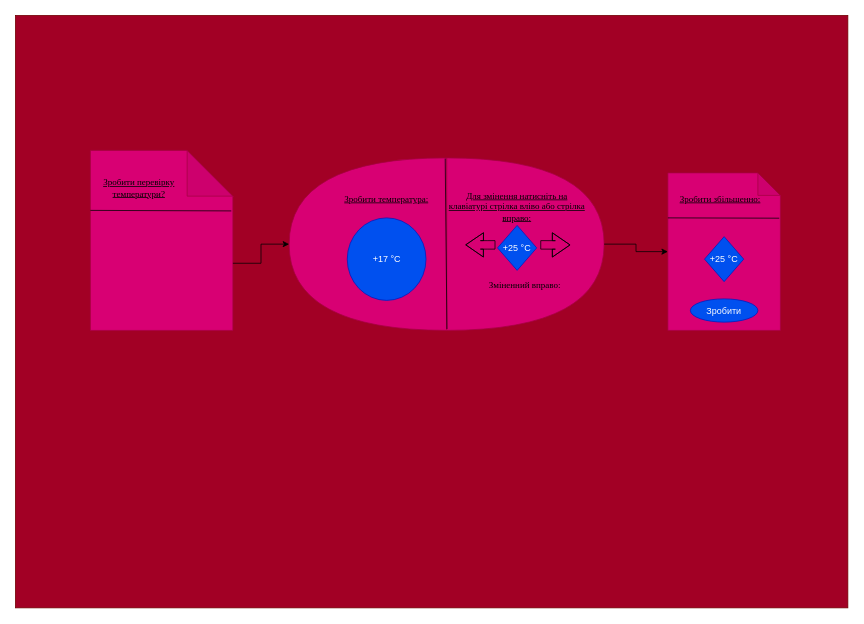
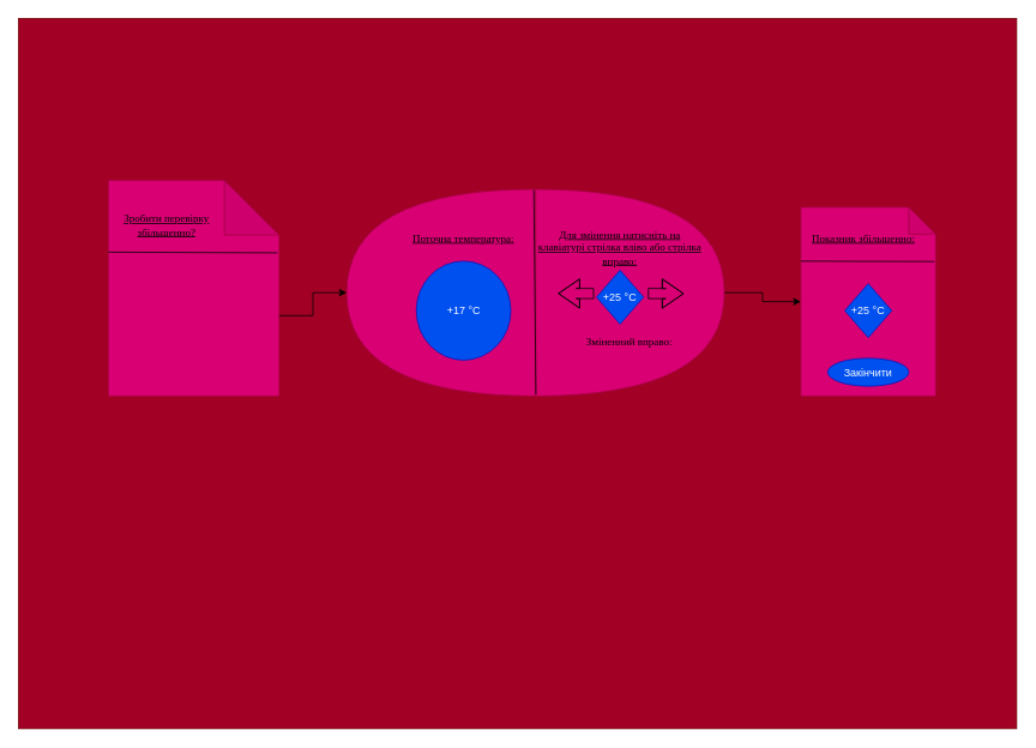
  <mxCell id="0" />
  <mxCell id="1" parent="0" />
  <mxCell id="2" value="" style="rounded=0;whiteSpace=wrap;html=1;fillColor=#a20025;strokeColor=#6F0000;fontColor=#ffffff;" parent="1" vertex="1"><mxGeometry x="20" y="20" width="1110" height="790" as="geometry" /></mxCell>
  <mxCell id="3" value="" style="shape=note;whiteSpace=wrap;html=1;backgroundOutline=1;darkOpacity=0.05;fillColor=#d80073;fontColor=#ffffff;strokeColor=#A50040;size=61;" vertex="1" parent="1"><mxGeometry x="120" y="200" width="190" height="240" as="geometry" /></mxCell>
  <mxCell id="4" value="" style="endArrow=none;html=1;rounded=0;exitX=0;exitY=0.5;exitDx=0;exitDy=0;exitPerimeter=0;entryX=0.989;entryY=0.503;entryDx=0;entryDy=0;entryPerimeter=0;" edge="1" parent="1"><mxGeometry width="50" height="50" relative="1" as="geometry"><mxPoint x="120" y="280" as="sourcePoint" /><mxPoint x="307.91" y="280.72" as="targetPoint" /><Array as="points" /></mxGeometry></mxCell>
- <mxCell id="5" value="&lt;u&gt;Зробити перевірку температури?&lt;/u&gt;" style="text;html=1;strokeColor=none;fillColor=none;align=center;verticalAlign=middle;whiteSpace=wrap;rounded=0;fontFamily=Lucida Console;" vertex="1" parent="1"><mxGeometry x="120" y="220" width="130" height="60" as="geometry" /></mxCell>
+ <mxCell id="5" value="&lt;u&gt;Зробити перевірку збільшенно?&lt;/u&gt;" style="text;html=1;strokeColor=none;fillColor=none;align=center;verticalAlign=middle;whiteSpace=wrap;rounded=0;fontFamily=Lucida Console;" vertex="1" parent="1"><mxGeometry x="120" y="220" width="130" height="60" as="geometry" /></mxCell>
  <mxCell id="6" value="" style="shape=or;whiteSpace=wrap;html=1;fillColor=#d80073;fontColor=#ffffff;strokeColor=#A50040;" vertex="1" parent="1"><mxGeometry x="595" y="210" width="210" height="230" as="geometry" /></mxCell>
  <mxCell id="7" value="" style="shape=or;whiteSpace=wrap;html=1;rotation=-180;fillColor=#d80073;fontColor=#ffffff;strokeColor=#A50040;" vertex="1" parent="1"><mxGeometry x="385" y="210" width="210" height="230" as="geometry" /></mxCell>
  <mxCell id="8" value="" style="endArrow=none;html=1;rounded=0;entryX=-0.009;entryY=0.004;entryDx=0;entryDy=0;entryPerimeter=0;exitX=-0.002;exitY=0.008;exitDx=0;exitDy=0;exitPerimeter=0;" edge="1" parent="1" source="7" target="6"><mxGeometry width="50" height="50" relative="1" as="geometry"><mxPoint x="450" y="350" as="sourcePoint" /><mxPoint x="500" y="300" as="targetPoint" /></mxGeometry></mxCell>
- <mxCell id="9" value="&lt;font face=&quot;Lucida Console&quot;&gt;&lt;u&gt;Зробити температура:&lt;/u&gt;&lt;/font&gt;" style="text;html=1;strokeColor=none;fillColor=none;align=center;verticalAlign=middle;whiteSpace=wrap;rounded=0;" vertex="1" parent="1"><mxGeometry x="440" y="240" width="150" height="50" as="geometry" /></mxCell>
+ <mxCell id="9" value="&lt;font face=&quot;Lucida Console&quot;&gt;&lt;u&gt;Поточна температура:&lt;/u&gt;&lt;/font&gt;" style="text;html=1;strokeColor=none;fillColor=none;align=center;verticalAlign=middle;whiteSpace=wrap;rounded=0;" vertex="1" parent="1"><mxGeometry x="440" y="240" width="150" height="50" as="geometry" /></mxCell>
  <mxCell id="10" value="+17&amp;nbsp;°C" style="ellipse;whiteSpace=wrap;html=1;fillColor=#0050ef;fontColor=#ffffff;strokeColor=#001DBC;" vertex="1" parent="1"><mxGeometry x="462.5" y="290" width="105" height="110" as="geometry" /></mxCell>
  <mxCell id="11" value="&lt;font face=&quot;Lucida Console&quot;&gt;&lt;u&gt;Для змінення натисніть на клавіатурі стрілка вліво або стрілка вправо:&lt;/u&gt;&lt;/font&gt;" style="text;html=1;strokeColor=none;fillColor=none;align=center;verticalAlign=middle;whiteSpace=wrap;rounded=0;" vertex="1" parent="1"><mxGeometry x="594" y="240" width="190" height="70" as="geometry" /></mxCell>
  <mxCell id="12" value="" style="shape=flexArrow;endArrow=classic;html=1;rounded=0;width=11.304;endSize=7.53;exitX=0.595;exitY=0.478;exitDx=0;exitDy=0;exitPerimeter=0;" edge="1" parent="1"><mxGeometry width="50" height="50" relative="1" as="geometry"><mxPoint x="720" y="326" as="sourcePoint" /><mxPoint x="760.05" y="326.06" as="targetPoint" /><Array as="points"><mxPoint x="740.05" y="326.06" /></Array></mxGeometry></mxCell>
  <mxCell id="13" value="" style="shape=flexArrow;endArrow=classic;html=1;rounded=0;width=11.304;endSize=7.53;entryX=0.119;entryY=0.504;entryDx=0;entryDy=0;entryPerimeter=0;" edge="1" parent="1" target="6"><mxGeometry width="50" height="50" relative="1" as="geometry"><mxPoint x="660" y="326" as="sourcePoint" /><mxPoint x="700" y="326" as="targetPoint" /><Array as="points"><mxPoint x="650" y="326" /><mxPoint x="640" y="326" /></Array></mxGeometry></mxCell>
  <mxCell id="14" value="+25 °C" style="rhombus;whiteSpace=wrap;html=1;fillColor=#0050ef;fontColor=#ffffff;strokeColor=#001DBC;" vertex="1" parent="1"><mxGeometry x="662.87" y="300" width="52.25" height="60" as="geometry" /></mxCell>
  <mxCell id="15" value="&lt;font face=&quot;Lucida Console&quot;&gt;Зміненний вправо:&lt;/font&gt;" style="text;html=1;strokeColor=none;fillColor=none;align=center;verticalAlign=middle;whiteSpace=wrap;rounded=0;" vertex="1" parent="1"><mxGeometry x="628.51" y="360" width="141.49" height="40" as="geometry" /></mxCell>
  <mxCell id="16" value="" style="shape=note;whiteSpace=wrap;html=1;backgroundOutline=1;darkOpacity=0.05;fillColor=#d80073;fontColor=#ffffff;strokeColor=#A50040;" vertex="1" parent="1"><mxGeometry x="890" y="230" width="150" height="210" as="geometry" /></mxCell>
  <mxCell id="17" value="" style="endArrow=none;html=1;rounded=0;exitX=0;exitY=0.5;exitDx=0;exitDy=0;exitPerimeter=0;entryX=0.99;entryY=0.502;entryDx=0;entryDy=0;entryPerimeter=0;" edge="1" parent="1"><mxGeometry width="50" height="50" relative="1" as="geometry"><mxPoint x="890" y="290" as="sourcePoint" /><mxPoint x="1038.5" y="290.42" as="targetPoint" /></mxGeometry></mxCell>
- <mxCell id="18" value="&lt;font face=&quot;Lucida Console&quot;&gt;&lt;u&gt;Зробити збільшенно:&lt;/u&gt;&lt;/font&gt;" style="text;html=1;strokeColor=none;fillColor=none;align=center;verticalAlign=middle;whiteSpace=wrap;rounded=0;" vertex="1" parent="1"><mxGeometry x="890" y="250" width="140" height="30" as="geometry" /></mxCell>
+ <mxCell id="18" value="&lt;font face=&quot;Lucida Console&quot;&gt;&lt;u&gt;Показник збільшенно:&lt;/u&gt;&lt;/font&gt;" style="text;html=1;strokeColor=none;fillColor=none;align=center;verticalAlign=middle;whiteSpace=wrap;rounded=0;" vertex="1" parent="1"><mxGeometry x="890" y="250" width="140" height="30" as="geometry" /></mxCell>
  <mxCell id="19" value="+25 °C" style="rhombus;whiteSpace=wrap;html=1;fillColor=#0050ef;fontColor=#ffffff;strokeColor=#001DBC;" vertex="1" parent="1"><mxGeometry x="938.87" y="315" width="52.25" height="60" as="geometry" /></mxCell>
- <mxCell id="20" value="Зробити" style="ellipse;whiteSpace=wrap;html=1;fillColor=#0050ef;fontColor=#ffffff;strokeColor=#001DBC;" vertex="1" parent="1"><mxGeometry x="920" y="398" width="90" height="31" as="geometry" /></mxCell>
+ <mxCell id="20" value="Закінчити" style="ellipse;whiteSpace=wrap;html=1;fillColor=#0050ef;fontColor=#ffffff;strokeColor=#001DBC;" vertex="1" parent="1"><mxGeometry x="920" y="398" width="90" height="31" as="geometry" /></mxCell>
  <mxCell id="21" style="edgeStyle=orthogonalEdgeStyle;rounded=0;orthogonalLoop=1;jettySize=auto;html=1;exitX=0;exitY=0;exitDx=190;exitDy=150.5;exitPerimeter=0;entryX=1;entryY=0.5;entryDx=0;entryDy=0;entryPerimeter=0;" edge="1" parent="1" source="3" target="7"><mxGeometry relative="1" as="geometry" /></mxCell>
  <mxCell id="22" style="edgeStyle=orthogonalEdgeStyle;rounded=0;orthogonalLoop=1;jettySize=auto;html=1;exitX=1;exitY=0.5;exitDx=0;exitDy=0;exitPerimeter=0;entryX=0;entryY=0.5;entryDx=0;entryDy=0;entryPerimeter=0;" edge="1" parent="1" source="6" target="16"><mxGeometry relative="1" as="geometry" /></mxCell>
